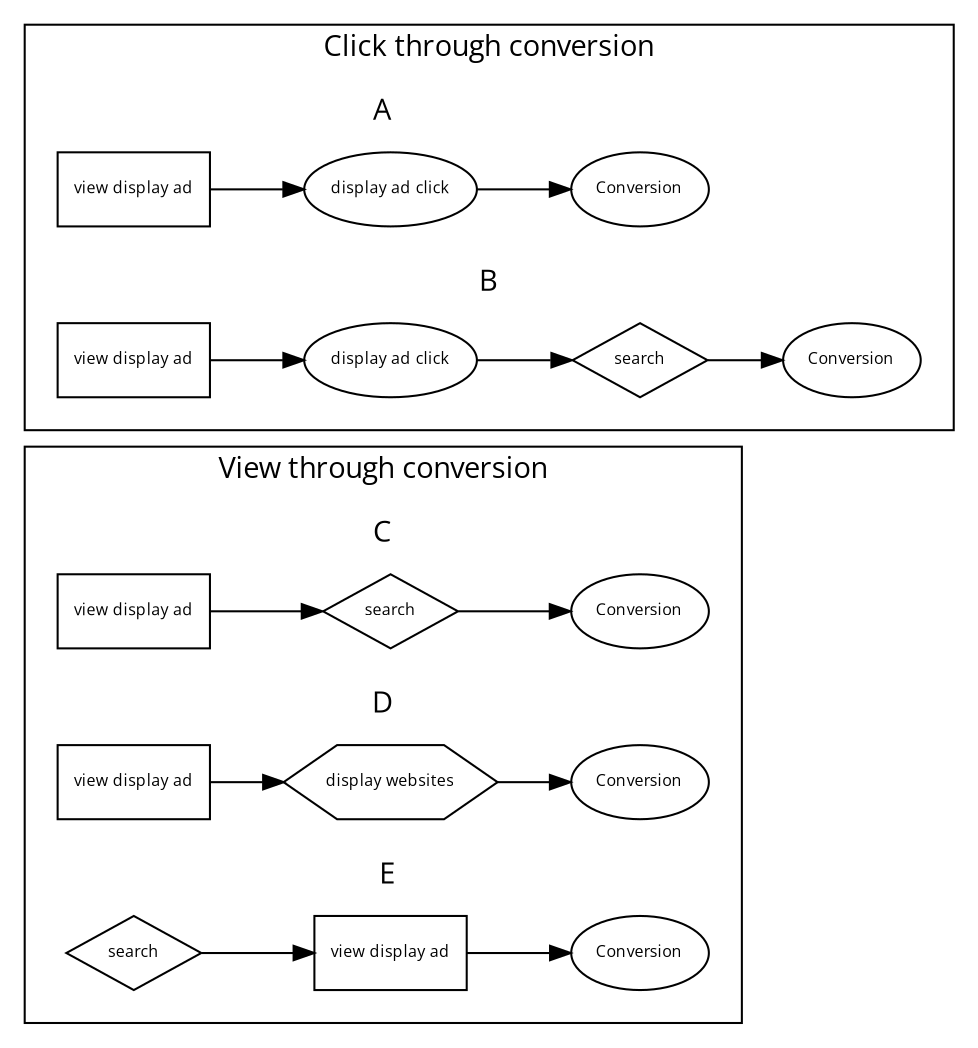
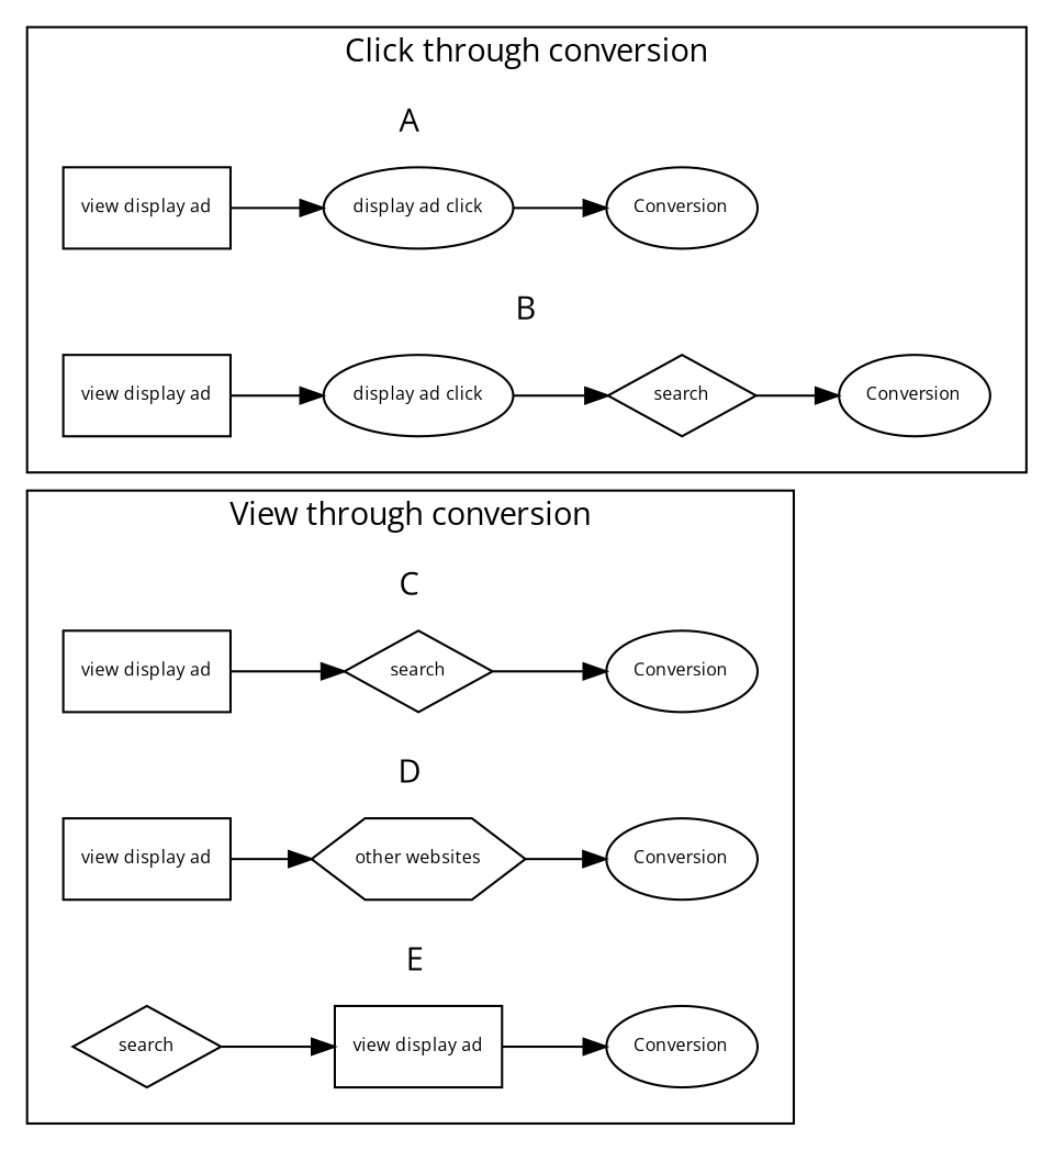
  digraph {
    rankdir=LR
    fontname="Open Sans"
    node [fontsize=8 shape=ellipse fontname="Open Sans"]
    edge [fontname="Open Sans"]
    n1 [label="view display ad" shape=box]
    n2 [label=search shape=diamond]
    n3 [label=Conversion]
    n4 [label="view display ad" shape=box]
-   n5 [label="display websites" shape=hexagon]
+   n5 [label="other websites" shape=hexagon]
    n6 [label=Conversion]
    n7 [label="view display ad" shape=box]
    n8 [label=Conversion]
    n9 [label=search shape=diamond]
    n10 [label="view display ad" shape=box]
    n11 [label="display ad click"]
    n12 [label=Conversion]
    n13 [label="view display ad" shape=box]
    n14 [label="display ad click"]
    n15 [label=search shape=diamond]
    n16 [label=Conversion]
    subgraph cluster_1 {
      color=black
      label="View through conversion"
      subgraph cluster_2 {
        color=white
        label=C
        n1
        n2
        n3
      }
      subgraph cluster_3 {
        color=white
        label=D
        n4
        n5
        n6
      }
      subgraph cluster_4 {
        color=white
        label=E
        n7
        n8
        n9
      }
    }
    subgraph cluster_5 {
      color=black
      label="Click through conversion"
      subgraph cluster_6 {
        color=white
        label=A
        n10
        n11
        n12
      }
      subgraph cluster_7 {
        color=white
        label=B
        n13
        n14
        n15
        n16
      }
    }
    n1 -> n2
    n2 -> n3
    n4 -> n5
    n5 -> n6
    n7 -> n8
    n9 -> n7
    n10 -> n11
    n11 -> n12
    n13 -> n14
    n14 -> n15
    n15 -> n16
  }
